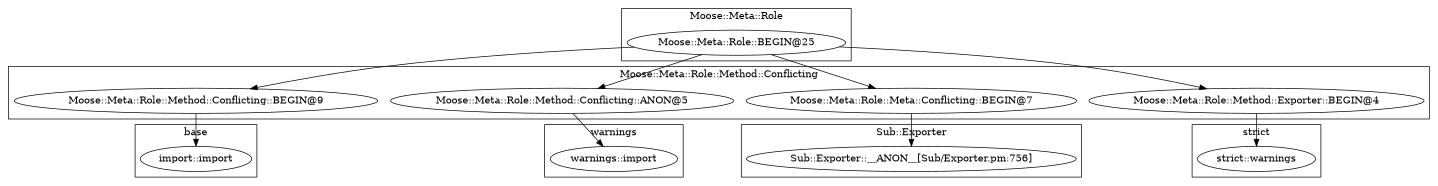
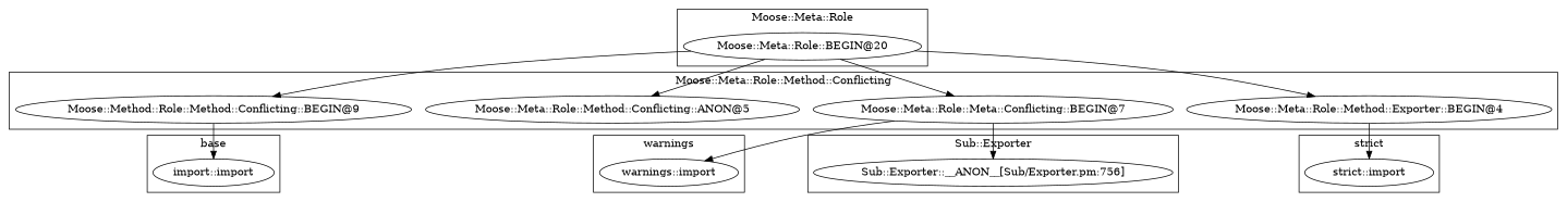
  digraph {
-   "Moose::Meta::Role::BEGIN@20" [label="Moose::Meta::Role::BEGIN@25"]
+   "Moose::Meta::Role::BEGIN@20"
    "warnings::import"
    "Sub::Exporter::__ANON__[Sub/Exporter.pm:756]"
    n4 [label="import::import"]
-   "strict::import" [label="strict::warnings"]
-   "Moose::Meta::Role::Method::Conflicting::BEGIN@9"
+   "strict::import"
+   "Moose::Meta::Role::Method::Conflicting::BEGIN@9" [label="Moose::Method::Role::Method::Conflicting::BEGIN@9"]
    n7 [label="Moose::Meta::Role::Meta::Conflicting::BEGIN@7"]
    n8 [label="Moose::Meta::Role::Method::Conflicting::ANON@5"]
    n9 [label="Moose::Meta::Role::Method::Exporter::BEGIN@4"]
    subgraph cluster_1 {
      label="Moose::Meta::Role"
      "Moose::Meta::Role::BEGIN@20"
    }
    subgraph cluster_2 {
      label=warnings
      "warnings::import"
    }
    subgraph cluster_3 {
      label="Sub::Exporter"
      "Sub::Exporter::__ANON__[Sub/Exporter.pm:756]"
    }
    subgraph cluster_4 {
      label=base
      n4
    }
    subgraph cluster_5 {
      label="strict"
      "strict::import"
    }
    subgraph cluster_6 {
      label="Moose::Meta::Role::Method::Conflicting"
      "Moose::Meta::Role::Method::Conflicting::BEGIN@9"
      n7
      n8
      n9
    }
    "Moose::Meta::Role::BEGIN@20" -> "Moose::Meta::Role::Method::Conflicting::BEGIN@9"
    "Moose::Meta::Role::BEGIN@20" -> n7
    "Moose::Meta::Role::BEGIN@20" -> n8
    "Moose::Meta::Role::BEGIN@20" -> n9
    "Moose::Meta::Role::Method::Conflicting::BEGIN@9" -> n4
    n7 -> "Sub::Exporter::__ANON__[Sub/Exporter.pm:756]"
-   n8 -> "warnings::import"
+   n7 -> "warnings::import"
    n9 -> "strict::import"
  }
